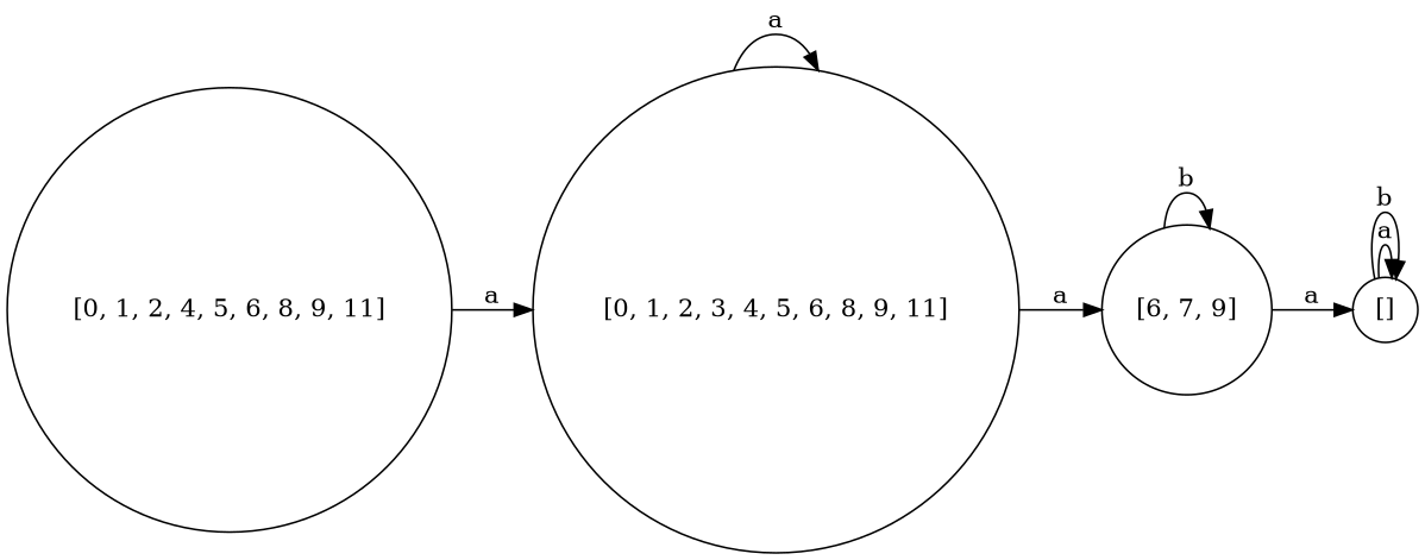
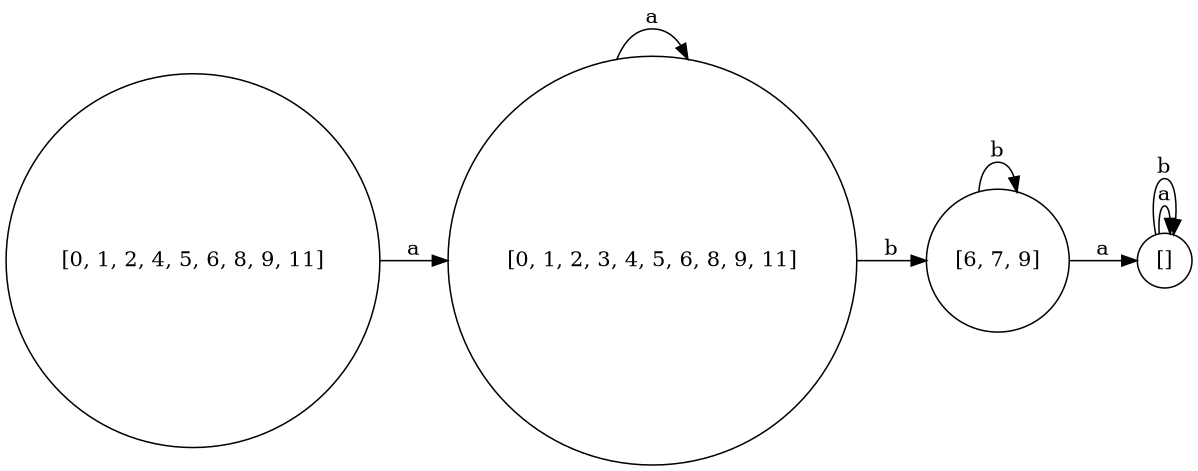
  digraph {
    rankdir=LR
    node [shape=circle]
    n1 [label="[0, 1, 2, 4, 5, 6, 8, 9, 11]"]
    n2 [label="[0, 1, 2, 3, 4, 5, 6, 8, 9, 11]"]
    n3 [label="[6, 7, 9]"]
    n4 [label="[]"]
    n1 -> n2 [label=a]
    n2 -> n2 [label=a]
-   n2 -> n3 [label=a]
+   n2 -> n3 [label=b]
    n3 -> n3 [label=b]
    n3 -> n4 [label=a]
    n4 -> n4 [label=a]
    n4 -> n4 [label=b]
  }
